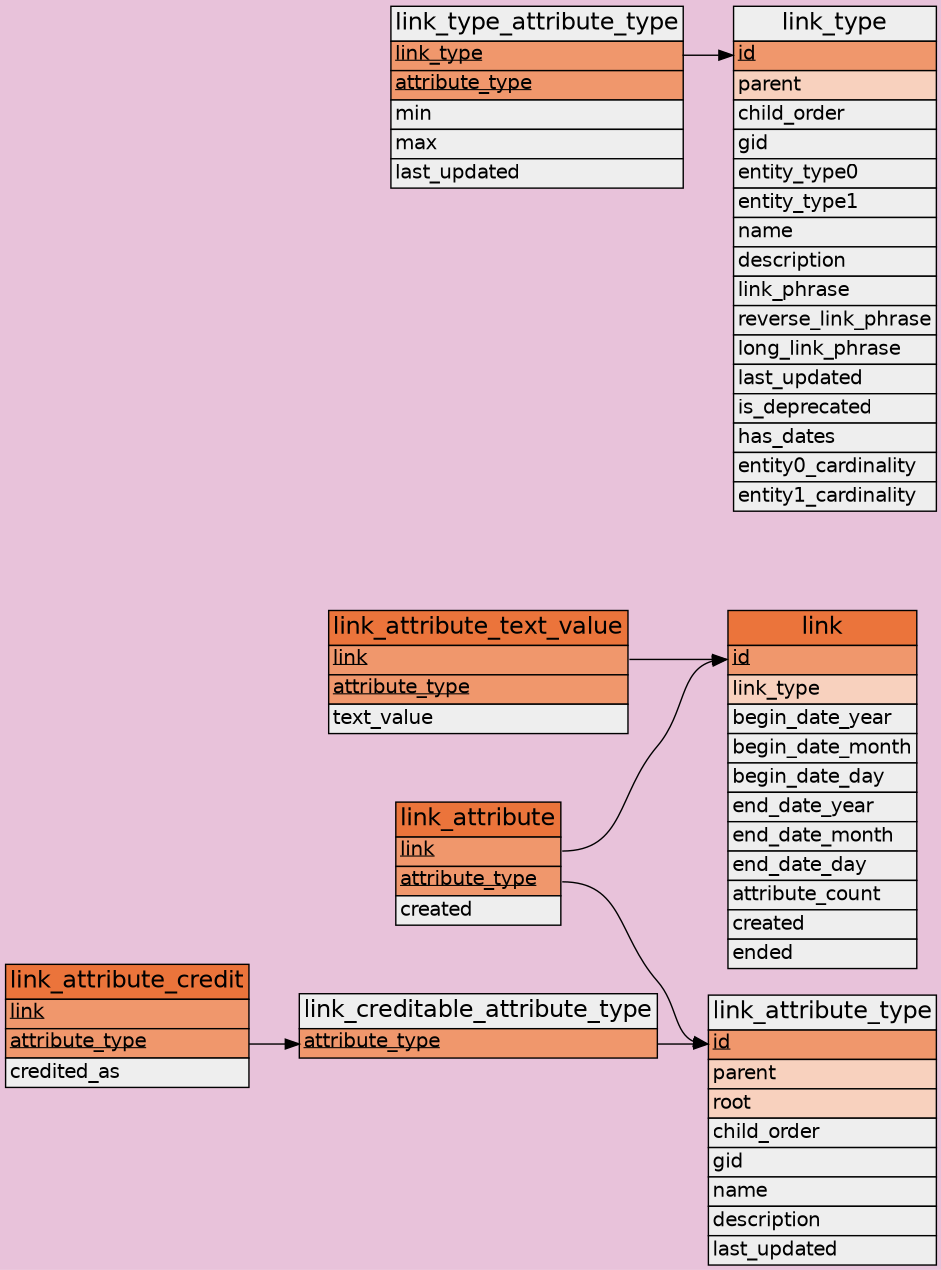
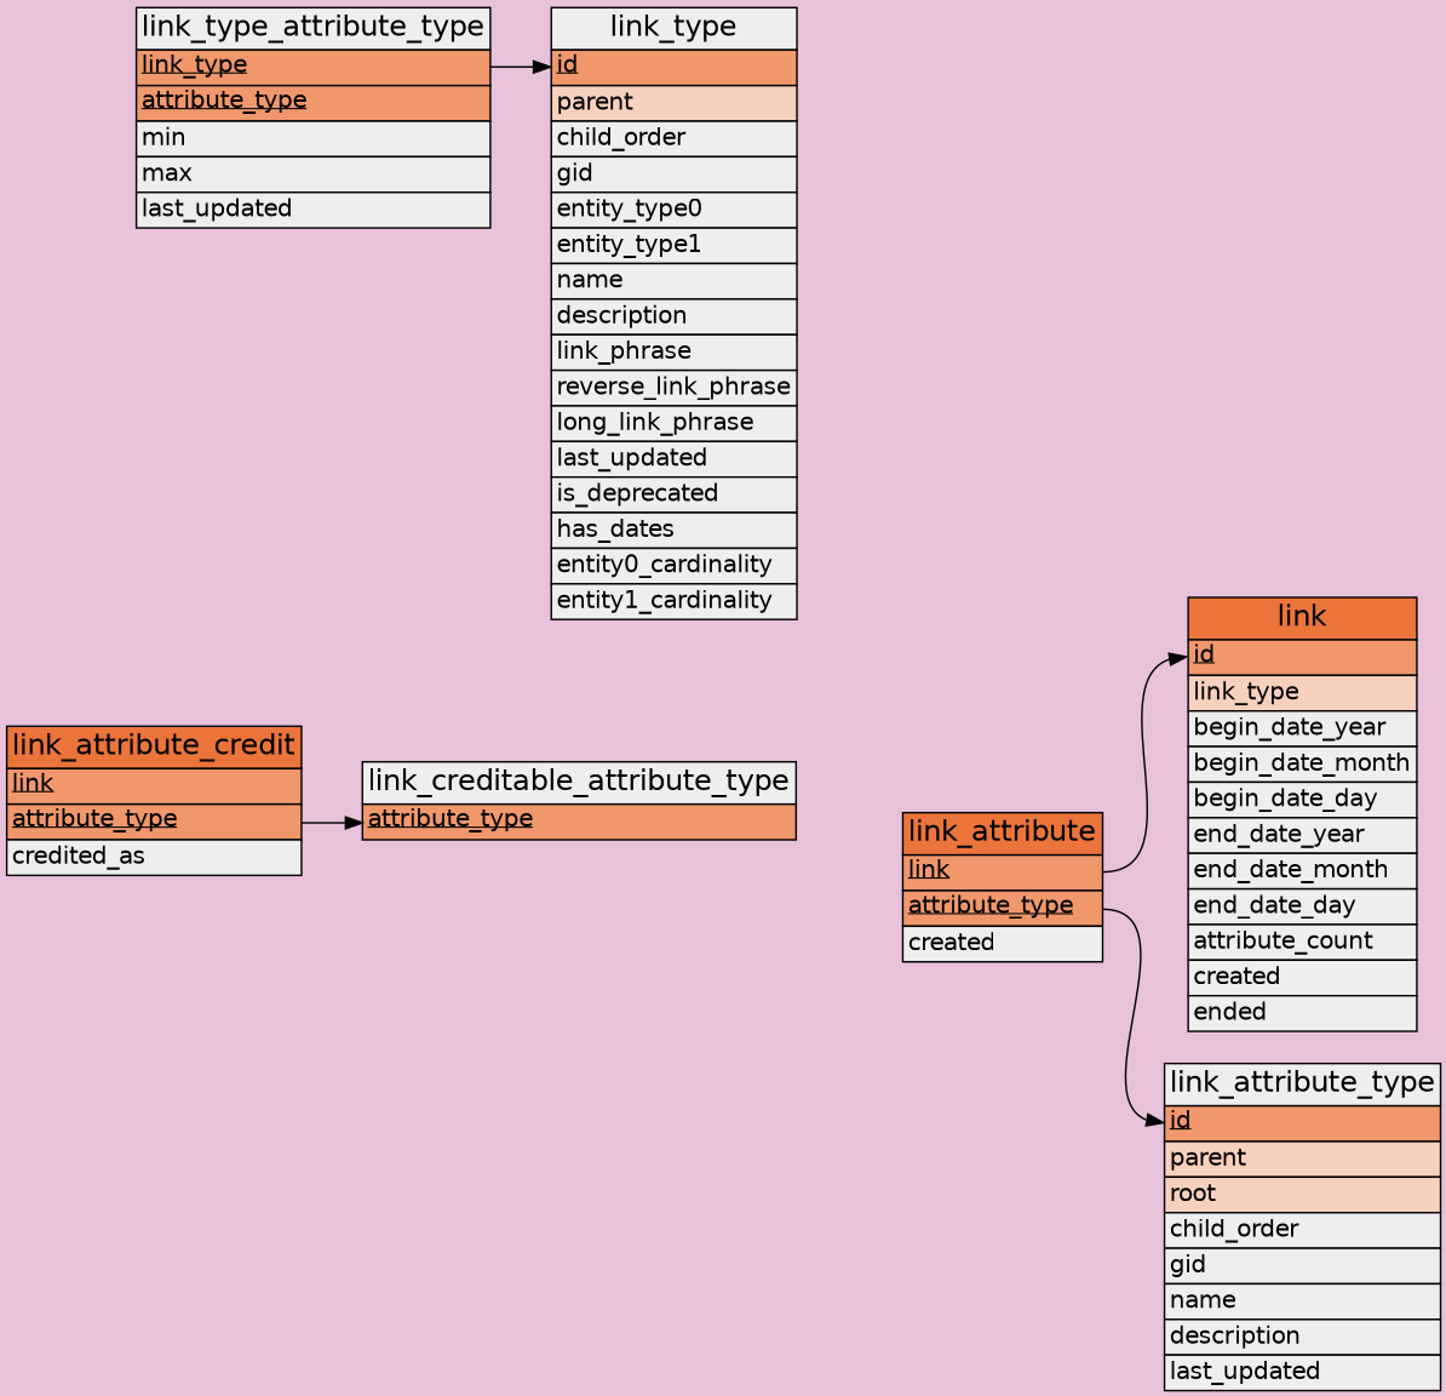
  digraph {
    bgcolor="#e8c2da"
    concentrate=true
    fontname="DejaVu Sans"
    pack=true
    rankdir=LR
    node [fontname="DejaVu Sans" shape=plain]
    edge [fontname="DejaVu Sans" headport=id tailport=attribute_type]
    n1 [label=<             <table border="0" cellspacing="0" cellborder="1">                 <tr><td bgcolor="#eb743b"><font point-size="17">link</font></td></tr>                 <tr><td bgcolor="#f0976c" align="left" port="id"><font point-size="14"><u>id</u></font></td></tr>                 <tr><td bgcolor="#f8d1be" align="left" port="link_type"><font point-size="14">link_type</font></td></tr>                 <tr><td bgcolor="#eeeeee" align="left" port="begin_date_year"><font point-size="14">begin_date_year</font></td></tr>                 <tr><td bgcolor="#eeeeee" align="left" port="begin_date_month"><font point-size="14">begin_date_month</font></td></tr>                 <tr><td bgcolor="#eeeeee" align="left" port="begin_date_day"><font point-size="14">begin_date_day</font></td></tr>                 <tr><td bgcolor="#eeeeee" align="left" port="end_date_year"><font point-size="14">end_date_year</font></td></tr>                 <tr><td bgcolor="#eeeeee" align="left" port="end_date_month"><font point-size="14">end_date_month</font></td></tr>                 <tr><td bgcolor="#eeeeee" align="left" port="end_date_day"><font point-size="14">end_date_day</font></td></tr>                 <tr><td bgcolor="#eeeeee" align="left" port="attribute_count"><font point-size="14">attribute_count</font></td></tr>                 <tr><td bgcolor="#eeeeee" align="left" port="created"><font point-size="14">created</font></td></tr>                 <tr><td bgcolor="#eeeeee" align="left" port="ended"><font point-size="14">ended</font></td></tr>             </table>         >]
    n2 [label=<             <table border="0" cellspacing="0" cellborder="1">                 <tr><td bgcolor="#eeeeee"><font point-size="17">link_type</font></td></tr>                 <tr><td bgcolor="#f0976c" align="left" port="id"><font point-size="14"><u>id</u></font></td></tr>                 <tr><td bgcolor="#f8d1be" align="left" port="parent"><font point-size="14">parent</font></td></tr>                 <tr><td bgcolor="#eeeeee" align="left" port="child_order"><font point-size="14">child_order</font></td></tr>                 <tr><td bgcolor="#eeeeee" align="left" port="gid"><font point-size="14">gid</font></td></tr>                 <tr><td bgcolor="#eeeeee" align="left" port="entity_type0"><font point-size="14">entity_type0</font></td></tr>                 <tr><td bgcolor="#eeeeee" align="left" port="entity_type1"><font point-size="14">entity_type1</font></td></tr>                 <tr><td bgcolor="#eeeeee" align="left" port="name"><font point-size="14">name</font></td></tr>                 <tr><td bgcolor="#eeeeee" align="left" port="description"><font point-size="14">description</font></td></tr>                 <tr><td bgcolor="#eeeeee" align="left" port="link_phrase"><font point-size="14">link_phrase</font></td></tr>                 <tr><td bgcolor="#eeeeee" align="left" port="reverse_link_phrase"><font point-size="14">reverse_link_phrase</font></td></tr>                 <tr><td bgcolor="#eeeeee" align="left" port="long_link_phrase"><font point-size="14">long_link_phrase</font></td></tr>                 <tr><td bgcolor="#eeeeee" align="left" port="last_updated"><font point-size="14">last_updated</font></td></tr>                 <tr><td bgcolor="#eeeeee" align="left" port="is_deprecated"><font point-size="14">is_deprecated</font></td></tr>                 <tr><td bgcolor="#eeeeee" align="left" port="has_dates"><font point-size="14">has_dates</font></td></tr>                 <tr><td bgcolor="#eeeeee" align="left" port="entity0_cardinality"><font point-size="14">entity0_cardinality</font></td></tr>                 <tr><td bgcolor="#eeeeee" align="left" port="entity1_cardinality"><font point-size="14">entity1_cardinality</font></td></tr>             </table>         >]
    n3 [label=<             <table border="0" cellspacing="0" cellborder="1">                 <tr><td bgcolor="#eb743b"><font point-size="17">link_attribute</font></td></tr>                 <tr><td bgcolor="#f0976c" align="left" port="link"><font point-size="14"><u>link</u></font></td></tr>                 <tr><td bgcolor="#f0976c" align="left" port="attribute_type"><font point-size="14"><u>attribute_type</u></font></td></tr>                 <tr><td bgcolor="#eeeeee" align="left" port="created"><font point-size="14">created</font></td></tr>             </table>         >]
    n4 [label=<             <table border="0" cellspacing="0" cellborder="1">                 <tr><td bgcolor="#eeeeee"><font point-size="17">link_attribute_type</font></td></tr>                 <tr><td bgcolor="#f0976c" align="left" port="id"><font point-size="14"><u>id</u></font></td></tr>                 <tr><td bgcolor="#f8d1be" align="left" port="parent"><font point-size="14">parent</font></td></tr>                 <tr><td bgcolor="#f8d1be" align="left" port="root"><font point-size="14">root</font></td></tr>                 <tr><td bgcolor="#eeeeee" align="left" port="child_order"><font point-size="14">child_order</font></td></tr>                 <tr><td bgcolor="#eeeeee" align="left" port="gid"><font point-size="14">gid</font></td></tr>                 <tr><td bgcolor="#eeeeee" align="left" port="name"><font point-size="14">name</font></td></tr>                 <tr><td bgcolor="#eeeeee" align="left" port="description"><font point-size="14">description</font></td></tr>                 <tr><td bgcolor="#eeeeee" align="left" port="last_updated"><font point-size="14">last_updated</font></td></tr>             </table>         >]
    n5 [label=<             <table border="0" cellspacing="0" cellborder="1">                 <tr><td bgcolor="#eb743b"><font point-size="17">link_attribute_credit</font></td></tr>                 <tr><td bgcolor="#f0976c" align="left" port="link"><font point-size="14"><u>link</u></font></td></tr>                 <tr><td bgcolor="#f0976c" align="left" port="attribute_type"><font point-size="14"><u>attribute_type</u></font></td></tr>                 <tr><td bgcolor="#eeeeee" align="left" port="credited_as"><font point-size="14">credited_as</font></td></tr>             </table>         >]
    n6 [label=<             <table border="0" cellspacing="0" cellborder="1">                 <tr><td bgcolor="#eeeeee"><font point-size="17">link_creditable_attribute_type</font></td></tr>                 <tr><td bgcolor="#f0976c" align="left" port="attribute_type"><font point-size="14"><u>attribute_type</u></font></td></tr>             </table>         >]
-   n7 [label=<             <table border="0" cellspacing="0" cellborder="1">                 <tr><td bgcolor="#eb743b"><font point-size="17">link_attribute_text_value</font></td></tr>                 <tr><td bgcolor="#f0976c" align="left" port="link"><font point-size="14"><u>link</u></font></td></tr>                 <tr><td bgcolor="#f0976c" align="left" port="attribute_type"><font point-size="14"><u>attribute_type</u></font></td></tr>                 <tr><td bgcolor="#eeeeee" align="left" port="text_value"><font point-size="14">text_value</font></td></tr>             </table>         >]
    n8 [label=<             <table border="0" cellspacing="0" cellborder="1">                 <tr><td bgcolor="#eeeeee"><font point-size="17">link_type_attribute_type</font></td></tr>                 <tr><td bgcolor="#f0976c" align="left" port="link_type"><font point-size="14"><u>link_type</u></font></td></tr>                 <tr><td bgcolor="#f0976c" align="left" port="attribute_type"><font point-size="14"><u>attribute_type</u></font></td></tr>                 <tr><td bgcolor="#eeeeee" align="left" port="min"><font point-size="14">min</font></td></tr>                 <tr><td bgcolor="#eeeeee" align="left" port="max"><font point-size="14">max</font></td></tr>                 <tr><td bgcolor="#eeeeee" align="left" port="last_updated"><font point-size="14">last_updated</font></td></tr>             </table>         >]
    n3 -> n1 [tailport=link]
    n3 -> n4
    n5 -> n6 [headport=attribute_type]
-   n6 -> n4
-   n7 -> n1 [tailport=link]
    n8 -> n2 [tailport=link_type]
  }
